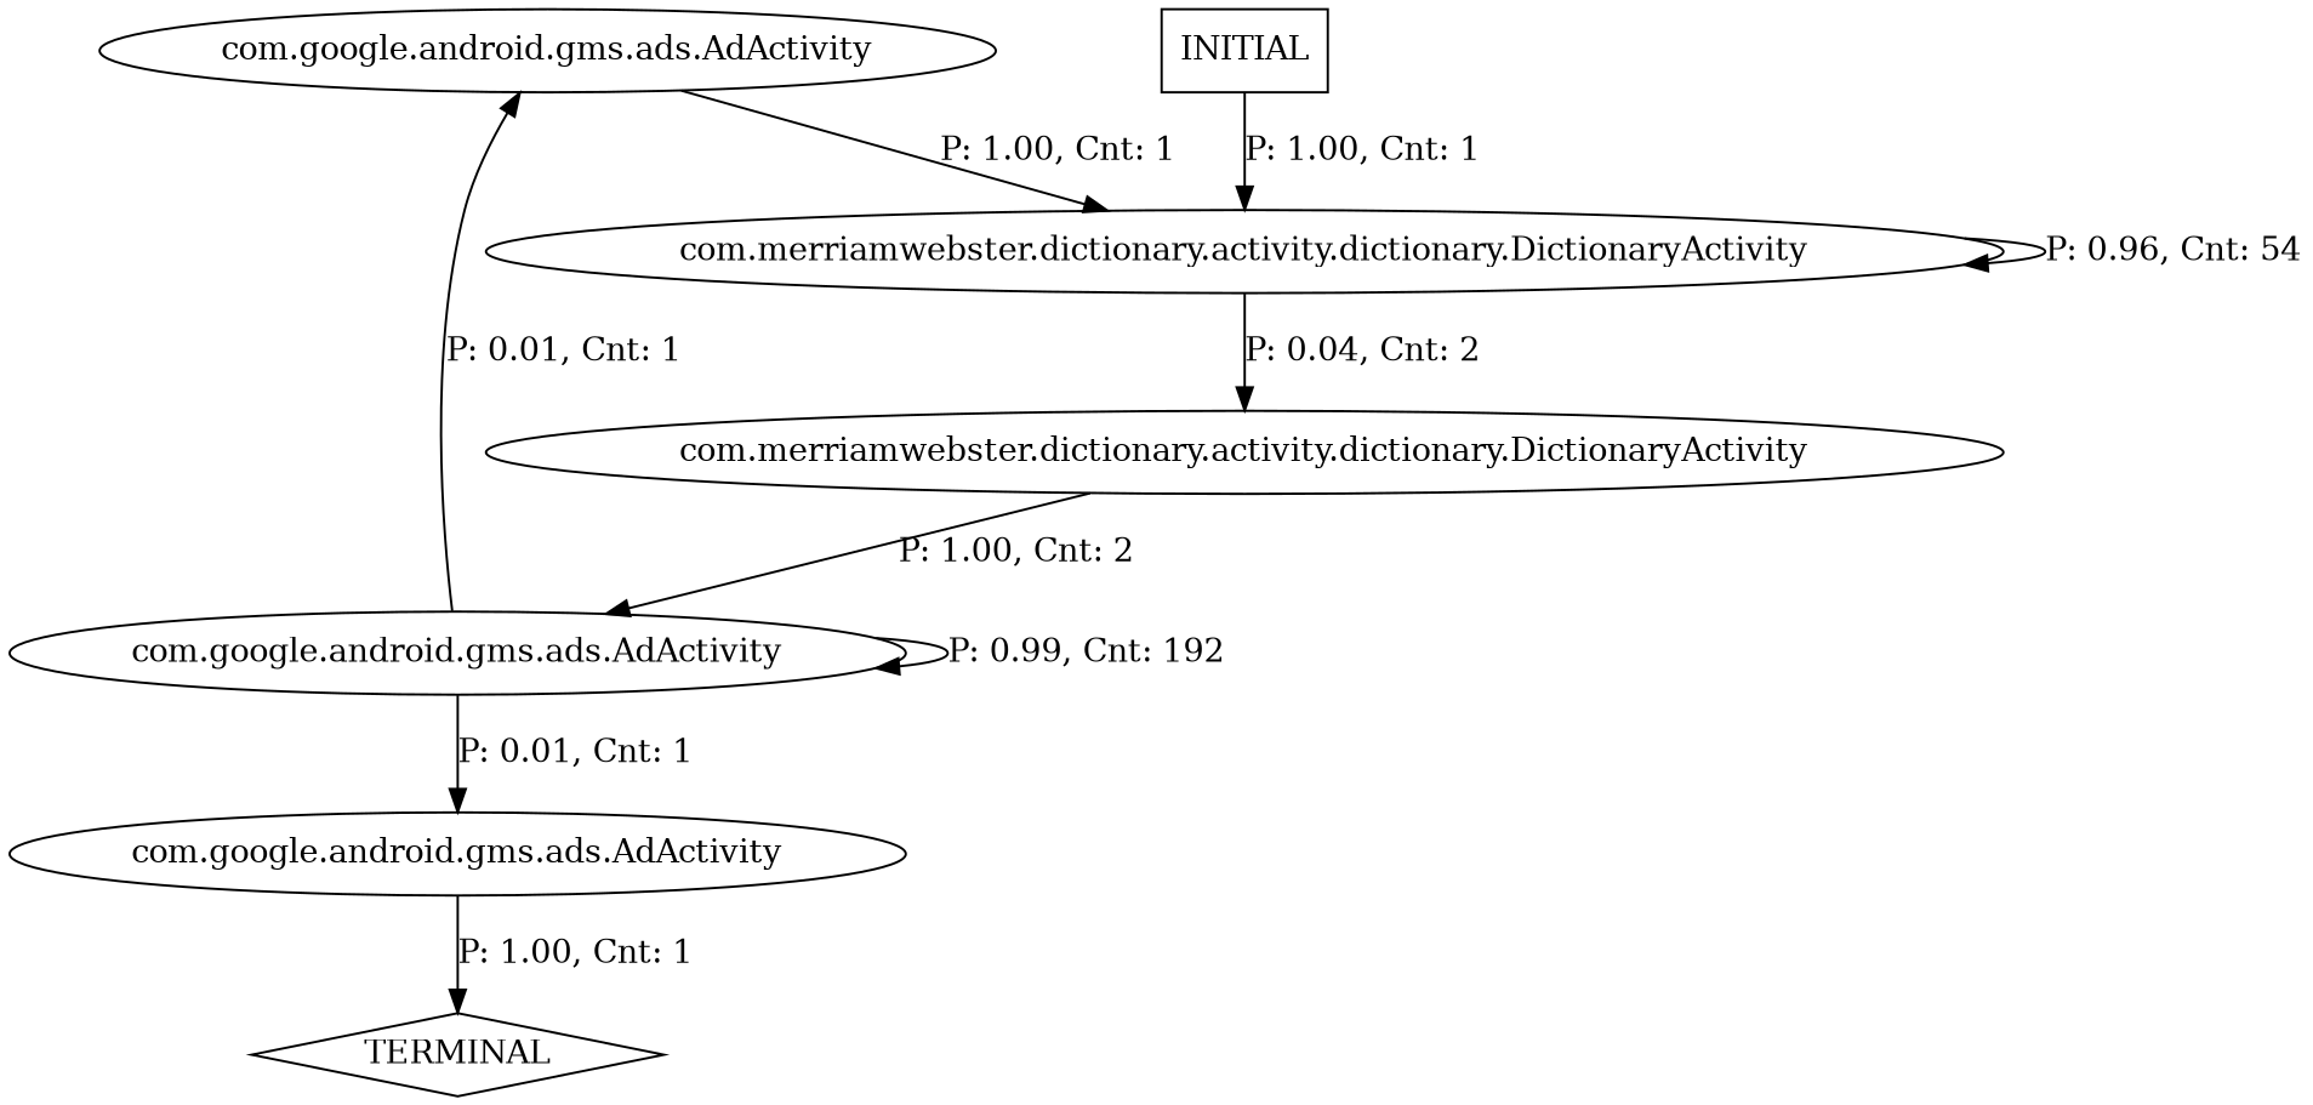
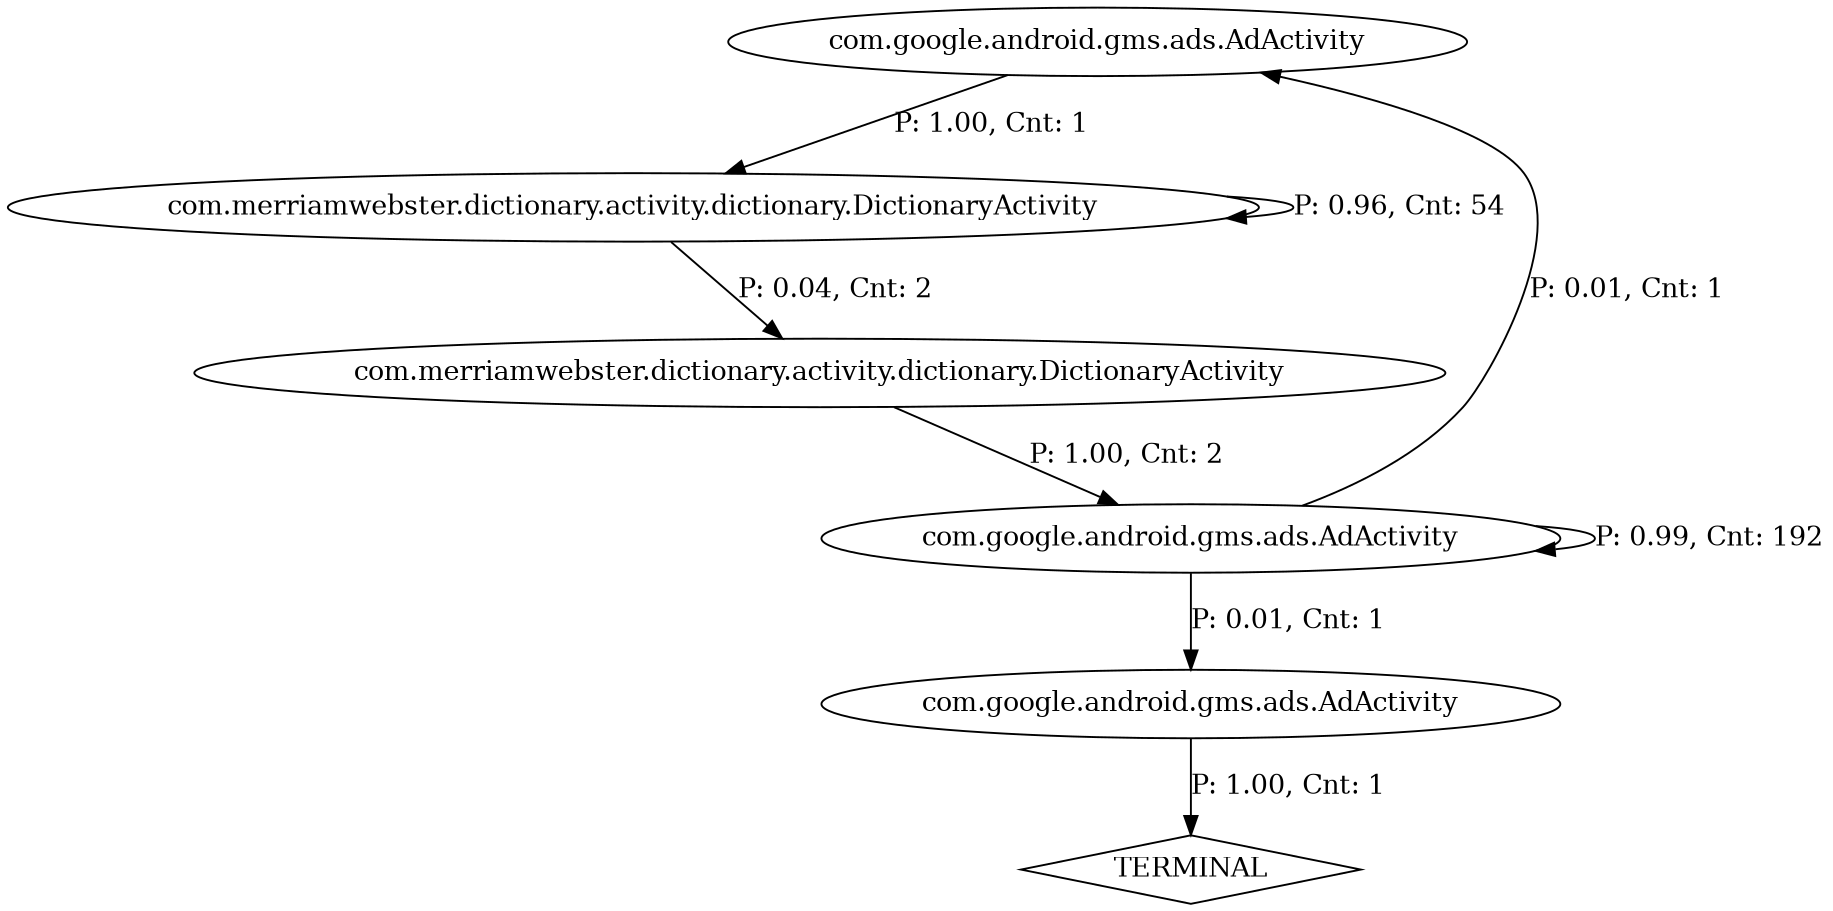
  digraph {
    n1 [label="com.google.android.gms.ads.AdActivity"]
    n2 [label="com.merriamwebster.dictionary.activity.dictionary.DictionaryActivity"]
    n3 [label="com.google.android.gms.ads.AdActivity"]
    n4 [label=TERMINAL shape=diamond]
    n5 [label="com.google.android.gms.ads.AdActivity"]
    n6 [label="com.merriamwebster.dictionary.activity.dictionary.DictionaryActivity"]
-   n7 [label=INITIAL shape=box]
    n1 -> n2 [label="P: 1.00, Cnt: 1"]
    n2 -> n2 [label="P: 0.96, Cnt: 54"]
    n2 -> n6 [label="P: 0.04, Cnt: 2"]
    n3 -> n4 [label="P: 1.00, Cnt: 1"]
    n5 -> n1 [label="P: 0.01, Cnt: 1"]
    n5 -> n3 [label="P: 0.01, Cnt: 1"]
    n5 -> n5 [label="P: 0.99, Cnt: 192"]
    n6 -> n5 [label="P: 1.00, Cnt: 2"]
-   n7 -> n2 [label="P: 1.00, Cnt: 1"]
  }
